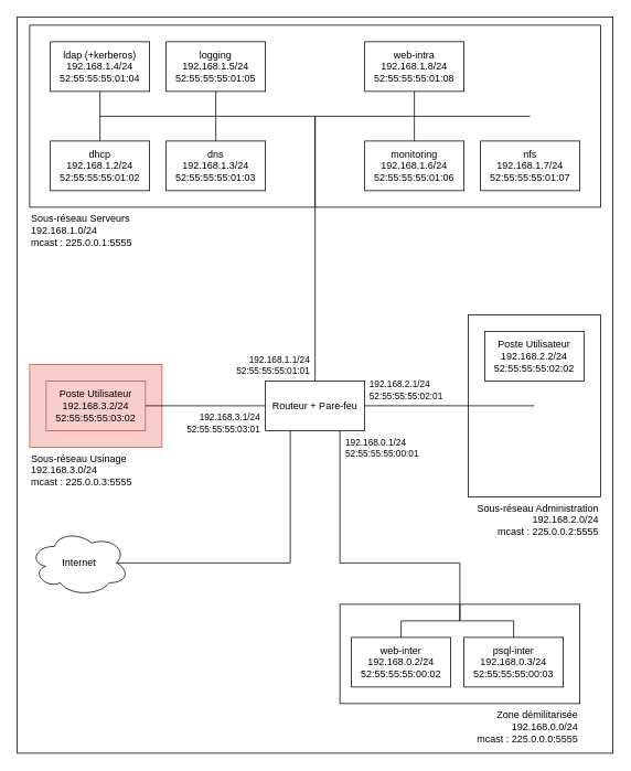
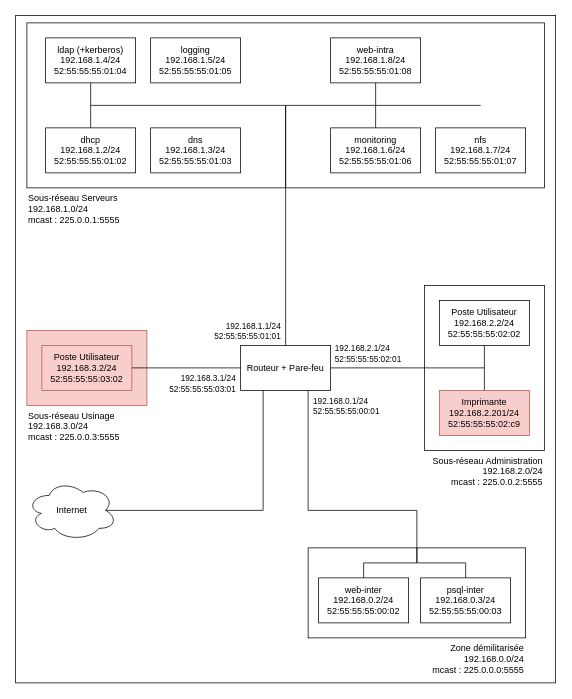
  <mxCell id="0" />
  <mxCell id="1" parent="0" />
  <mxCell id="2" value="" style="rounded=0;whiteSpace=wrap;html=1;" vertex="1" parent="1"><mxGeometry width="720" height="890" as="geometry" x="20" y="20" /></mxCell>
  <mxCell id="3" value="&lt;div&gt;Sous-réseau Administration&lt;br&gt;&lt;/div&gt;&lt;div&gt;192.168.2.0/24&lt;/div&gt;&lt;div&gt;mcast : 225.0.0.2:5555&lt;br&gt;&lt;/div&gt;" style="rounded=0;whiteSpace=wrap;html=1;labelPosition=center;verticalLabelPosition=bottom;align=right;verticalAlign=top;" vertex="1" parent="1"><mxGeometry x="565" y="380" width="160" height="220" as="geometry" /></mxCell>
  <mxCell id="4" value="Sous-réseau Usinage&lt;br&gt;&lt;div&gt;192.168.3.0/24&lt;/div&gt;&lt;div&gt;mcast : 225.0.0.3:5555&lt;br&gt;&lt;/div&gt;" style="rounded=0;whiteSpace=wrap;html=1;labelPosition=center;verticalLabelPosition=bottom;align=left;verticalAlign=top;fillColor=#f8cecc;strokeColor=#b85450;" vertex="1" parent="1"><mxGeometry x="35" y="440" width="160" height="100" as="geometry" /></mxCell>
  <mxCell id="5" value="&lt;div&gt;Zone démilitarisée&lt;/div&gt;&lt;div&gt;192.168.0.0/24&lt;/div&gt;&lt;div&gt;mcast : 225.0.0.0:5555&lt;br&gt;&lt;/div&gt;" style="rounded=0;whiteSpace=wrap;html=1;labelPosition=center;verticalLabelPosition=bottom;align=right;verticalAlign=top;" vertex="1" parent="1"><mxGeometry x="410" y="730" width="290" height="120" as="geometry" /></mxCell>
  <mxCell id="6" value="Sous-réseau Serveurs&lt;br&gt;192.168.1.0/24&lt;br&gt;mcast : 225.0.0.1:5555" style="rounded=0;whiteSpace=wrap;html=1;labelPosition=center;verticalLabelPosition=bottom;align=left;verticalAlign=top;" vertex="1" parent="1"><mxGeometry x="35" y="30" width="690" height="220" as="geometry" /></mxCell>
  <mxCell id="7" value="&lt;div&gt;Routeur + Pare-feu&lt;/div&gt;" style="rounded=0;whiteSpace=wrap;html=1;" vertex="1" parent="1"><mxGeometry x="320" y="460" width="120" height="60" as="geometry" /></mxCell>
  <mxCell id="8" value="Internet" style="ellipse;shape=cloud;whiteSpace=wrap;html=1;" vertex="1" parent="1"><mxGeometry x="35" y="640" width="120" height="80" as="geometry" /></mxCell>
  <mxCell id="9" value="nfs&lt;br&gt;192.168.1.7/24&lt;br&gt;52:55:55:55:01:07" style="rounded=0;whiteSpace=wrap;html=1;" vertex="1" parent="1"><mxGeometry x="580" y="170" width="120" height="60" as="geometry" /></mxCell>
  <mxCell id="10" value="dns&lt;br&gt;192.168.1.3/24&lt;br&gt;52:55:55:55:01:03" style="rounded=0;whiteSpace=wrap;html=1;" vertex="1" parent="1"><mxGeometry x="200" y="170" width="120" height="60" as="geometry" /></mxCell>
  <mxCell id="11" value="dhcp&lt;br&gt;192.168.1.2/24&lt;br&gt;52:55:55:55:01:02" style="rounded=0;whiteSpace=wrap;html=1;" vertex="1" parent="1"><mxGeometry x="60" y="170" width="120" height="60" as="geometry" /></mxCell>
  <mxCell id="12" value="ldap (+kerberos)&lt;br&gt;192.168.1.4/24&lt;br&gt;52:55:55:55:01:04" style="rounded=0;whiteSpace=wrap;html=1;" vertex="1" parent="1"><mxGeometry x="60" y="50" width="120" height="60" as="geometry" /></mxCell>
  <mxCell id="13" value="web-intra&lt;br&gt;&lt;div&gt;192.168.1.8/24&lt;/div&gt;52:55:55:55:01:08" style="rounded=0;whiteSpace=wrap;html=1;" vertex="1" parent="1"><mxGeometry x="440" y="50" width="120" height="60" as="geometry" /></mxCell>
  <mxCell id="14" value="monitoring&lt;br&gt;192.168.1.6/24&lt;br&gt;52:55:55:55:01:06" style="rounded=0;whiteSpace=wrap;html=1;" vertex="1" parent="1"><mxGeometry x="440" y="170" width="120" height="60" as="geometry" /></mxCell>
  <mxCell id="15" value="logging&lt;br&gt;192.168.1.5/24&lt;br&gt;52:55:55:55:01:05" style="rounded=0;whiteSpace=wrap;html=1;" vertex="1" parent="1"><mxGeometry x="200" y="50" width="120" height="60" as="geometry" /></mxCell>
  <mxCell id="16" value="&lt;div&gt;psql-inter&lt;/div&gt;&lt;div&gt;192.168.0.3/24&lt;/div&gt;&lt;div&gt;52:55:55:55:00:03&lt;br&gt;&lt;/div&gt;" style="rounded=0;whiteSpace=wrap;html=1;" vertex="1" parent="1"><mxGeometry x="560" y="770" width="120" height="60" as="geometry" /></mxCell>
  <mxCell id="17" value="&lt;div&gt;web-inter&lt;/div&gt;&lt;div&gt;192.168.0.2/24&lt;/div&gt;&lt;div&gt;52:55:55:55:00:02&lt;br&gt;&lt;/div&gt;" style="rounded=0;whiteSpace=wrap;html=1;" vertex="1" parent="1"><mxGeometry x="424" y="770" width="120" height="60" as="geometry" /></mxCell>
  <mxCell id="18" value="Poste Utilisateur&lt;br&gt;&lt;div&gt;192.168.3.2/24&lt;/div&gt;&lt;div&gt;52:55:55:55:03:02&lt;br&gt;&lt;/div&gt;" style="rounded=0;whiteSpace=wrap;html=1;fillColor=#f8cecc;strokeColor=#b85450;" vertex="1" parent="1"><mxGeometry x="55" y="460" width="120" height="60" as="geometry" /></mxCell>
  <mxCell id="19" value="&lt;div&gt;Poste Utilisateur&lt;/div&gt;&lt;div&gt;192.168.2.2/24&lt;/div&gt;&lt;div&gt;52:55:55:55:02:02&lt;br&gt;&lt;/div&gt;" style="rounded=0;whiteSpace=wrap;html=1;" vertex="1" parent="1"><mxGeometry x="585" y="400" width="120" height="60" as="geometry" /></mxCell>
+ <mxCell id="20" value="&lt;div&gt;Imprimante&lt;/div&gt;&lt;div&gt;192.168.2.201/24&lt;/div&gt;&lt;div&gt;52:55:55:55:02:c9&lt;br&gt;&lt;/div&gt;" style="rounded=0;whiteSpace=wrap;html=1;fillColor=#f8cecc;strokeColor=#b85450;" vertex="1" parent="1"><mxGeometry x="585" y="520" width="120" height="60" as="geometry" /></mxCell>
  <mxCell id="21" value="" style="endArrow=none;html=1;rounded=0;entryX=0.25;entryY=1;entryDx=0;entryDy=0;exitX=0.875;exitY=0.5;exitDx=0;exitDy=0;exitPerimeter=0;" edge="1" parent="1" source="8" target="7"><mxGeometry width="50" height="50" relative="1" as="geometry"><mxPoint x="320" y="570" as="sourcePoint" /><mxPoint x="370" y="520" as="targetPoint" /><Array as="points"><mxPoint x="350" y="680" /></Array></mxGeometry></mxCell>
  <mxCell id="22" value="" style="endArrow=none;html=1;rounded=0;exitX=1;exitY=0.5;exitDx=0;exitDy=0;entryX=0;entryY=0.5;entryDx=0;entryDy=0;" edge="1" parent="1" source="4" target="7"><mxGeometry width="50" height="50" relative="1" as="geometry"><mxPoint x="240" y="450" as="sourcePoint" /><mxPoint x="280" y="440" as="targetPoint" /></mxGeometry></mxCell>
  <mxCell id="23" value="&lt;div&gt;192.168.3.1/24&lt;/div&gt;&lt;div&gt;52:55:55:55:03:01&lt;/div&gt;" style="edgeLabel;html=1;align=right;verticalAlign=middle;resizable=0;points=[];" connectable="0" vertex="1" parent="22"><mxGeometry x="0.533" relative="1" as="geometry"><mxPoint x="23" y="20" as="offset" /></mxGeometry></mxCell>
  <mxCell id="24" value="" style="endArrow=none;html=1;rounded=0;exitX=0.5;exitY=0;exitDx=0;exitDy=0;entryX=0.5;entryY=1;entryDx=0;entryDy=0;" edge="1" parent="1" source="7" target="6"><mxGeometry width="50" height="50" relative="1" as="geometry"><mxPoint x="410" y="370" as="sourcePoint" /><mxPoint x="460" y="320" as="targetPoint" /></mxGeometry></mxCell>
  <mxCell id="25" value="192.168.1.1/24&lt;br&gt;52:55:55:55:01:01" style="edgeLabel;html=1;align=right;verticalAlign=middle;resizable=0;points=[];" connectable="0" vertex="1" parent="24"><mxGeometry x="-0.571" y="1" relative="1" as="geometry"><mxPoint x="-5" y="25" as="offset" /></mxGeometry></mxCell>
- <mxCell id="26" value="" style="endArrow=none;html=1;rounded=0;entryX=0.5;entryY=1;entryDx=0;entryDy=0;exitX=0.5;exitY=0;exitDx=0;exitDy=0;" edge="1" parent="1" source="10" target="15"><mxGeometry width="50" height="50" relative="1" as="geometry"><mxPoint x="410" y="370" as="sourcePoint" /><mxPoint x="460" y="320" as="targetPoint" /></mxGeometry></mxCell>
  <mxCell id="27" value="" style="endArrow=none;html=1;rounded=0;entryX=0.5;entryY=1;entryDx=0;entryDy=0;exitX=0.5;exitY=0;exitDx=0;exitDy=0;" edge="1" parent="1" source="14" target="13"><mxGeometry width="50" height="50" relative="1" as="geometry"><mxPoint x="410" y="370" as="sourcePoint" /><mxPoint x="460" y="320" as="targetPoint" /></mxGeometry></mxCell>
  <mxCell id="28" value="" style="endArrow=none;html=1;rounded=0;entryX=0.5;entryY=1;entryDx=0;entryDy=0;" edge="1" parent="1" target="6"><mxGeometry width="50" height="50" relative="1" as="geometry"><mxPoint x="120" y="140" as="sourcePoint" /><mxPoint x="460" y="320" as="targetPoint" /><Array as="points"><mxPoint x="380" y="140" /></Array></mxGeometry></mxCell>
  <mxCell id="29" value="" style="endArrow=none;html=1;rounded=0;entryX=0.5;entryY=1;entryDx=0;entryDy=0;" edge="1" parent="1" target="6"><mxGeometry width="50" height="50" relative="1" as="geometry"><mxPoint x="640" y="140" as="sourcePoint" /><mxPoint x="460" y="320" as="targetPoint" /><Array as="points"><mxPoint x="380" y="140" /></Array></mxGeometry></mxCell>
  <mxCell id="30" value="" style="endArrow=none;html=1;rounded=0;entryX=0.5;entryY=1;entryDx=0;entryDy=0;exitX=0.5;exitY=0;exitDx=0;exitDy=0;" edge="1" parent="1" source="11" target="12"><mxGeometry width="50" height="50" relative="1" as="geometry"><mxPoint x="410" y="370" as="sourcePoint" /><mxPoint x="460" y="320" as="targetPoint" /></mxGeometry></mxCell>
  <mxCell id="31" value="" style="endArrow=none;html=1;rounded=0;entryX=1;entryY=0.5;entryDx=0;entryDy=0;exitX=1;exitY=0.5;exitDx=0;exitDy=0;" edge="1" parent="1" source="4" target="18"><mxGeometry width="50" height="50" relative="1" as="geometry"><mxPoint x="415" y="520" as="sourcePoint" /><mxPoint x="465" y="470" as="targetPoint" /></mxGeometry></mxCell>
  <mxCell id="32" value="" style="endArrow=none;html=1;rounded=0;entryX=0;entryY=0.5;entryDx=0;entryDy=0;exitX=1;exitY=0.5;exitDx=0;exitDy=0;" edge="1" parent="1" source="7" target="3"><mxGeometry width="50" height="50" relative="1" as="geometry"><mxPoint x="410" y="520" as="sourcePoint" /><mxPoint x="460" y="470" as="targetPoint" /></mxGeometry></mxCell>
  <mxCell id="33" value="&lt;div&gt;192.168.2.1/24&lt;/div&gt;&lt;div&gt;52:55:55:55:02:01&lt;br&gt;&lt;/div&gt;" style="edgeLabel;html=1;align=left;verticalAlign=middle;resizable=0;points=[];" connectable="0" vertex="1" parent="32"><mxGeometry x="-0.642" y="2" relative="1" as="geometry"><mxPoint x="-18" y="-18" as="offset" /></mxGeometry></mxCell>
  <mxCell id="34" value="" style="endArrow=none;html=1;rounded=0;entryX=0.75;entryY=1;entryDx=0;entryDy=0;exitX=0.5;exitY=0;exitDx=0;exitDy=0;" edge="1" parent="1" source="5" target="7"><mxGeometry width="50" height="50" relative="1" as="geometry"><mxPoint x="410" y="580" as="sourcePoint" /><mxPoint x="460" y="530" as="targetPoint" /><Array as="points"><mxPoint x="555" y="680" /><mxPoint x="410" y="680" /></Array></mxGeometry></mxCell>
  <mxCell id="35" value="&lt;div&gt;192.168.0.1/24&lt;/div&gt;&lt;div&gt;52:55:55:55:00:01&lt;br&gt;&lt;/div&gt;" style="edgeLabel;html=1;align=left;verticalAlign=middle;resizable=0;points=[];" connectable="0" vertex="1" parent="34"><mxGeometry x="0.836" y="-5" relative="1" as="geometry"><mxPoint y="-9" as="offset" /></mxGeometry></mxCell>
+ <mxCell id="36" value="" style="endArrow=none;html=1;rounded=0;entryX=0.5;entryY=0;entryDx=0;entryDy=0;exitX=0.5;exitY=1;exitDx=0;exitDy=0;" edge="1" parent="1" source="19" target="20"><mxGeometry width="50" height="50" relative="1" as="geometry"><mxPoint x="410" y="610" as="sourcePoint" /><mxPoint x="460" y="560" as="targetPoint" /></mxGeometry></mxCell>
  <mxCell id="37" value="" style="endArrow=none;html=1;rounded=0;exitX=0;exitY=0.5;exitDx=0;exitDy=0;" edge="1" parent="1" source="3"><mxGeometry width="50" height="50" relative="1" as="geometry"><mxPoint x="410" y="580" as="sourcePoint" /><mxPoint x="645" y="490" as="targetPoint" /></mxGeometry></mxCell>
  <mxCell id="38" value="" style="endArrow=none;html=1;rounded=0;entryX=0.5;entryY=0;entryDx=0;entryDy=0;exitX=0.5;exitY=0;exitDx=0;exitDy=0;" edge="1" parent="1" source="17" target="5"><mxGeometry width="50" height="50" relative="1" as="geometry"><mxPoint x="410" y="700" as="sourcePoint" /><mxPoint x="460" y="650" as="targetPoint" /><Array as="points"><mxPoint x="484" y="750" /><mxPoint x="555" y="750" /></Array></mxGeometry></mxCell>
  <mxCell id="39" value="" style="endArrow=none;html=1;rounded=0;exitX=0.5;exitY=0;exitDx=0;exitDy=0;entryX=0.5;entryY=0;entryDx=0;entryDy=0;" edge="1" parent="1" source="5" target="16"><mxGeometry width="50" height="50" relative="1" as="geometry"><mxPoint x="410" y="730" as="sourcePoint" /><mxPoint x="460" y="680" as="targetPoint" /><Array as="points"><mxPoint x="555" y="750" /><mxPoint x="620" y="750" /></Array></mxGeometry></mxCell>
